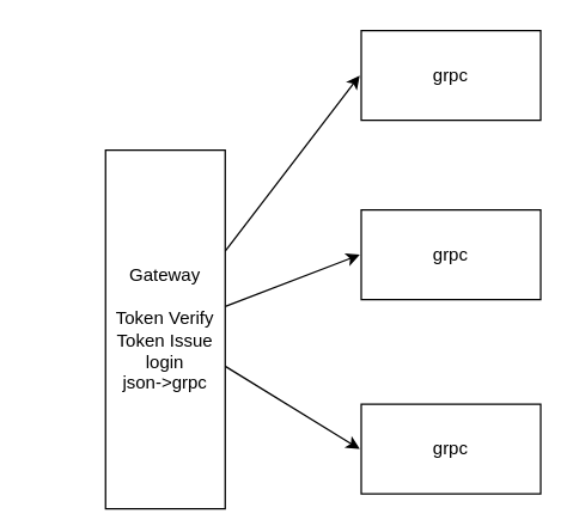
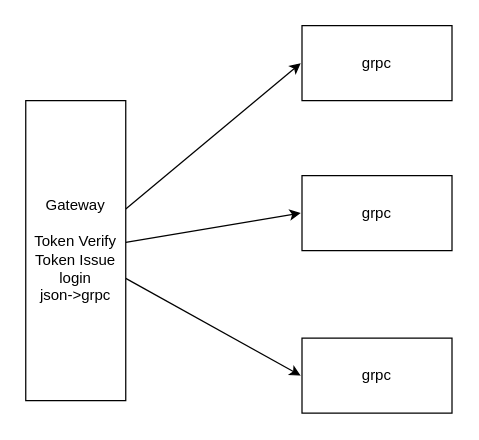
  <mxCell id="0" />
  <mxCell id="1" parent="0" />
  <mxCell id="2" style="edgeStyle=none;html=1;" parent="1" source="5" edge="1"><mxGeometry relative="1" as="geometry"><mxPoint x="240" y="50" as="targetPoint" /></mxGeometry></mxCell>
  <mxCell id="3" style="edgeStyle=none;html=1;entryX=0;entryY=0.5;entryDx=0;entryDy=0;" parent="1" source="5" edge="1"><mxGeometry relative="1" as="geometry"><mxPoint x="240" y="170" as="targetPoint" /></mxGeometry></mxCell>
  <mxCell id="4" style="edgeStyle=none;html=1;entryX=0;entryY=0.5;entryDx=0;entryDy=0;" parent="1" source="5" edge="1"><mxGeometry relative="1" as="geometry"><mxPoint x="240" y="300" as="targetPoint" /></mxGeometry></mxCell>
- <mxCell id="5" value="Gateway&lt;br&gt;&lt;br&gt;Token Verify&lt;br&gt;Token Issue&lt;br&gt;login&lt;br&gt;json-&amp;gt;grpc" style="rounded=0;whiteSpace=wrap;html=1;" parent="1" vertex="1"><mxGeometry x="70" y="100" width="80" height="240" as="geometry" /></mxCell>
+ <mxCell id="5" value="Gateway&lt;br&gt;&lt;br&gt;Token Verify&lt;br&gt;Token Issue&lt;br&gt;login&lt;br&gt;json-&amp;gt;grpc" style="rounded=0;whiteSpace=wrap;html=1;" parent="1" vertex="1"><mxGeometry x="20" y="80" width="80" height="240" as="geometry" /></mxCell>
  <mxCell id="6" value="grpc" style="rounded=0;whiteSpace=wrap;html=1;" vertex="1" parent="1"><mxGeometry x="241" y="270" width="120" height="60" as="geometry" /></mxCell>
  <mxCell id="7" value="grpc" style="rounded=0;whiteSpace=wrap;html=1;" vertex="1" parent="1"><mxGeometry x="241" y="140" width="120" height="60" as="geometry" /></mxCell>
  <mxCell id="8" value="grpc" style="rounded=0;whiteSpace=wrap;html=1;" vertex="1" parent="1"><mxGeometry x="241" y="20" width="120" height="60" as="geometry" /></mxCell>
